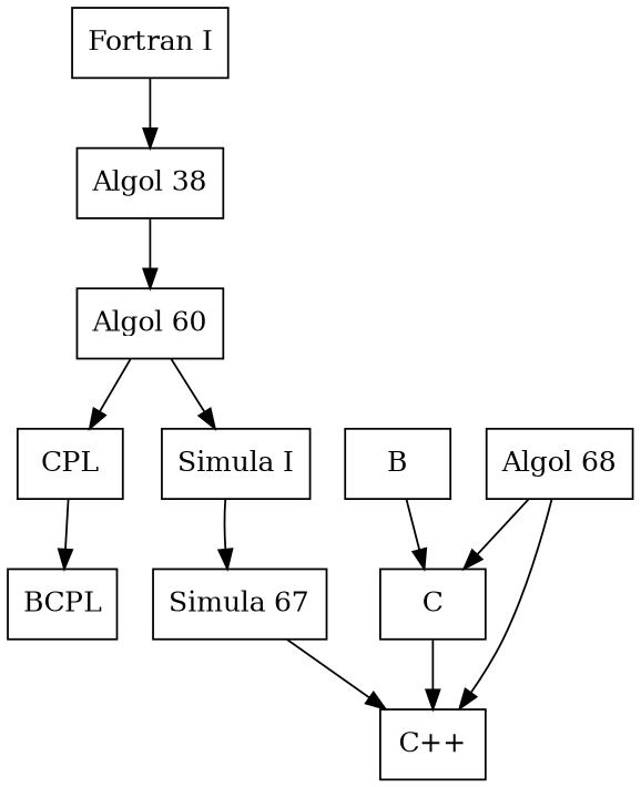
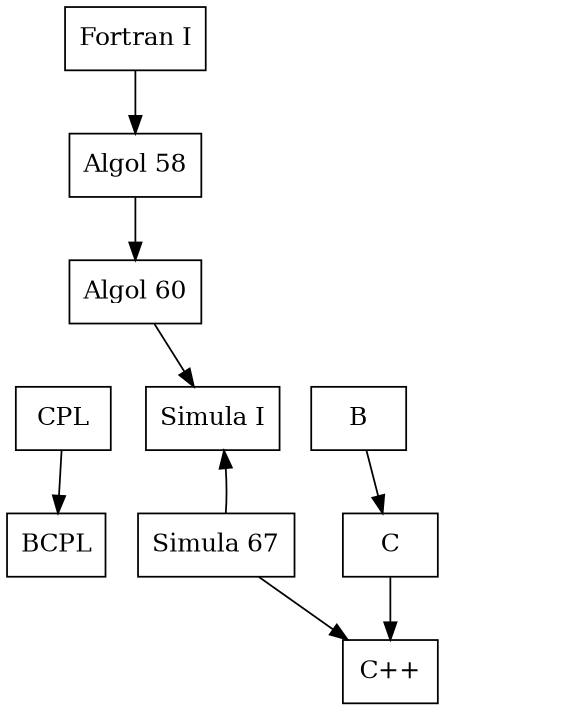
  digraph {
    node [shape=box]
    "Fortran I"
-   "Algol 58" [label="Algol 38"]
+   "Algol 58"
    "Algol 60"
    CPL
    "Simula I"
-   "Algol 68"
    C
    "C++"
    BCPL
    "Simula 67"
    B
    "Fortran I" -> "Algol 58"
    "Algol 58" -> "Algol 60"
-   "Algol 60" -> CPL
    "Algol 60" -> "Simula I"
    CPL -> BCPL
-   "Simula I" -> "Simula 67"
-   "Algol 68" -> C
-   "Algol 68" -> "C++"
+   "Simula 67" -> "Simula I"
    C -> "C++"
    "Simula 67" -> "C++"
    B -> C
  }
